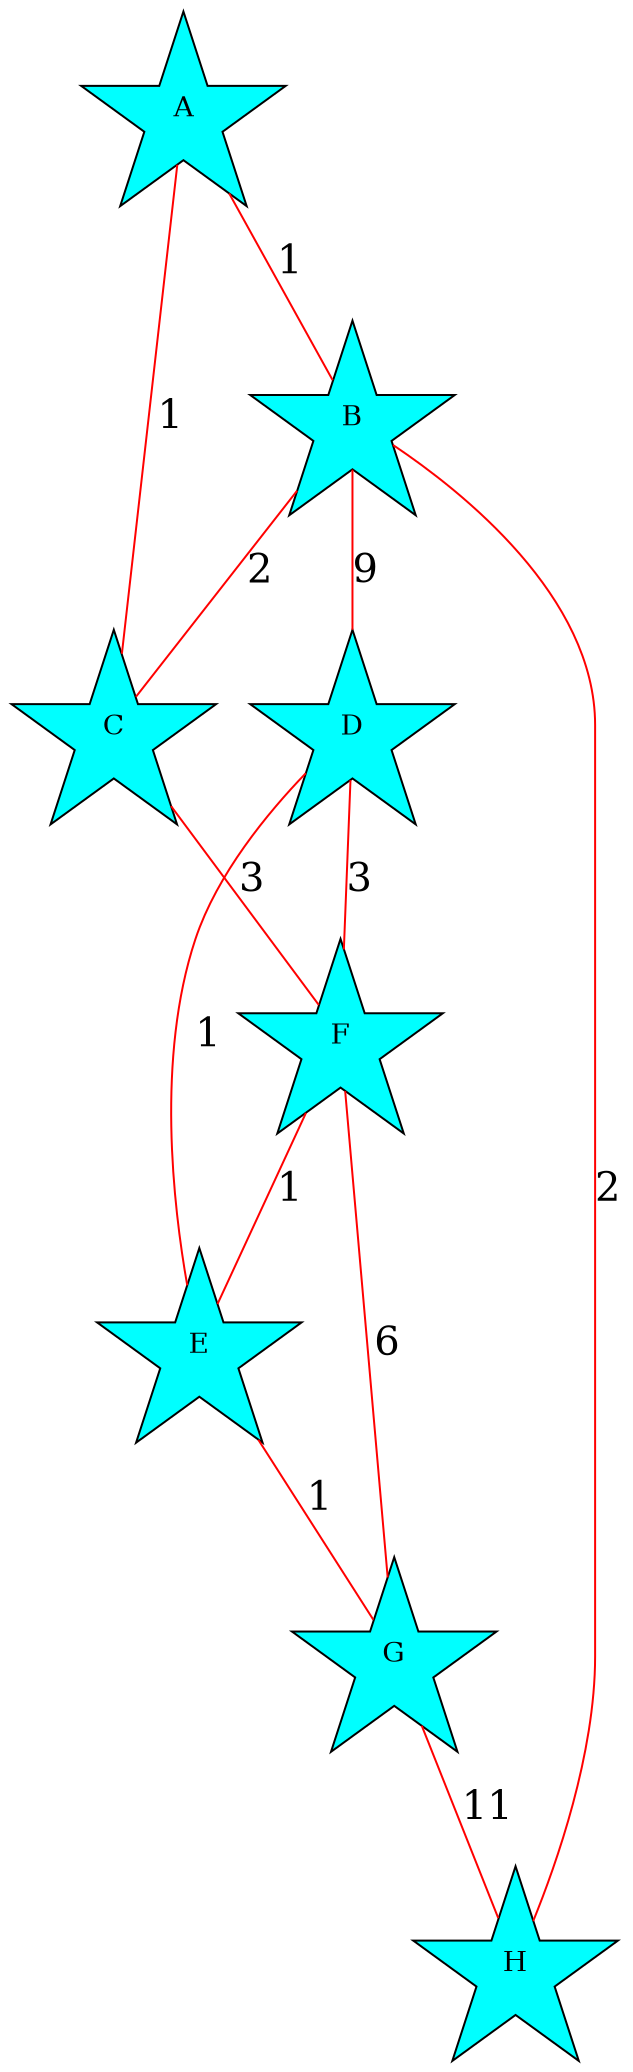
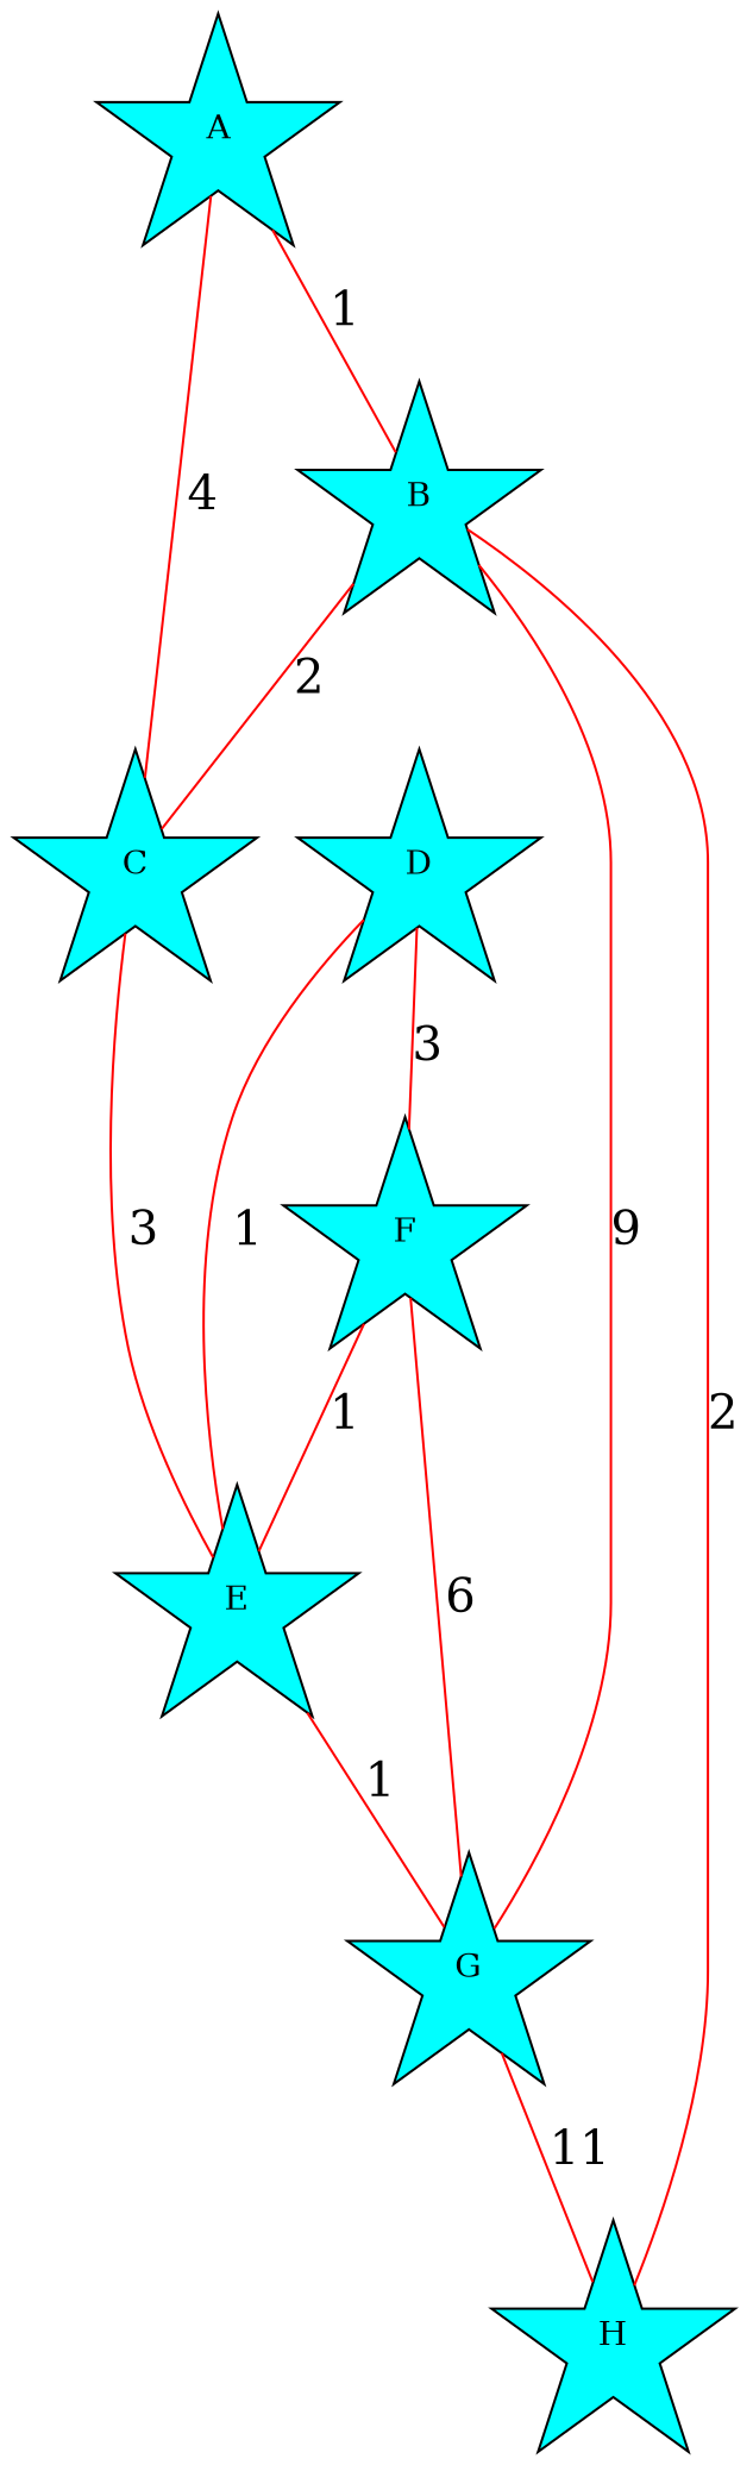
  graph {
    node [fillcolor=aqua shape=star style=filled]
    edge [color=red fontsize="20pt"]
    A
    B
    C
    D
    H
    E
    F
    G
    A -- B [label=1]
-   A -- C [label=1]
+   A -- C [label=4]
    B -- C [label=2]
-   B -- D [label=9]
+   B -- G [label=9]
    B -- H [label=2]
-   C -- F [label=3]
+   C -- E [label=3]
    D -- E [label=1]
    D -- F [label=3]
    E -- G [label=1]
    F -- E [label=1]
    F -- G [label=6]
    G -- H [label=11]
  }
